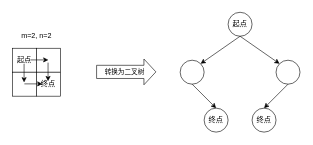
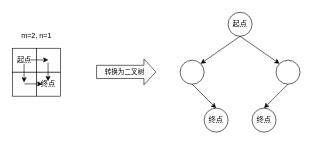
  <mxCell id="0" />
  <mxCell id="1" parent="0" />
  <mxCell id="2" value="起点" style="whiteSpace=wrap;html=1;aspect=fixed;" parent="1" vertex="1"><mxGeometry x="20" y="80" width="40" height="40" as="geometry" /></mxCell>
  <mxCell id="3" value="" style="whiteSpace=wrap;html=1;aspect=fixed;" parent="1" vertex="1"><mxGeometry x="60" y="80" width="40" height="40" as="geometry" /></mxCell>
  <mxCell id="4" value="" style="whiteSpace=wrap;html=1;aspect=fixed;" parent="1" vertex="1"><mxGeometry x="20" y="120" width="40" height="40" as="geometry" /></mxCell>
  <mxCell id="5" value="终点" style="whiteSpace=wrap;html=1;aspect=fixed;" parent="1" vertex="1"><mxGeometry x="60" y="120" width="40" height="40" as="geometry" /></mxCell>
  <mxCell id="6" value="" style="endArrow=classic;html=1;rounded=0;" parent="1" edge="1"><mxGeometry width="50" height="50" relative="1" as="geometry"><mxPoint x="50" y="99.5" as="sourcePoint" /><mxPoint x="80" y="99.5" as="targetPoint" /></mxGeometry></mxCell>
  <mxCell id="7" value="" style="endArrow=classic;html=1;rounded=0;" parent="1" edge="1"><mxGeometry width="50" height="50" relative="1" as="geometry"><mxPoint x="79.5" y="104" as="sourcePoint" /><mxPoint x="79.5" y="135" as="targetPoint" /></mxGeometry></mxCell>
  <mxCell id="8" value="" style="endArrow=classic;html=1;rounded=0;" parent="1" edge="1"><mxGeometry width="50" height="50" relative="1" as="geometry"><mxPoint x="39.5" y="106" as="sourcePoint" /><mxPoint x="39.5" y="137" as="targetPoint" /></mxGeometry></mxCell>
  <mxCell id="9" value="" style="endArrow=classic;html=1;rounded=0;" parent="1" edge="1"><mxGeometry width="50" height="50" relative="1" as="geometry"><mxPoint x="40" y="139.5" as="sourcePoint" /><mxPoint x="70" y="139.5" as="targetPoint" /></mxGeometry></mxCell>
- <mxCell id="10" value="m=2, n=2" style="text;html=1;align=center;verticalAlign=middle;resizable=0;points=[];autosize=1;strokeColor=none;fillColor=none;" parent="1" vertex="1"><mxGeometry x="25" y="45" width="70" height="30" as="geometry" /></mxCell>
+ <mxCell id="10" value="m=2, n=1" style="text;html=1;align=center;verticalAlign=middle;resizable=0;points=[];autosize=1;strokeColor=none;fillColor=none;" parent="1" vertex="1"><mxGeometry x="25" y="45" width="70" height="30" as="geometry" /></mxCell>
  <mxCell id="11" value="起点" style="ellipse;whiteSpace=wrap;html=1;aspect=fixed;" parent="1" vertex="1"><mxGeometry x="380" y="20" width="40" height="40" as="geometry" /></mxCell>
  <mxCell id="12" value="" style="ellipse;whiteSpace=wrap;html=1;aspect=fixed;" parent="1" vertex="1"><mxGeometry x="300" y="100" width="40" height="40" as="geometry" /></mxCell>
  <mxCell id="13" value="" style="ellipse;whiteSpace=wrap;html=1;aspect=fixed;" parent="1" vertex="1"><mxGeometry x="460" y="100" width="40" height="40" as="geometry" /></mxCell>
  <mxCell id="14" value="终点" style="ellipse;whiteSpace=wrap;html=1;aspect=fixed;" parent="1" vertex="1"><mxGeometry x="420" y="180" width="40" height="40" as="geometry" /></mxCell>
  <mxCell id="15" value="终点" style="ellipse;whiteSpace=wrap;html=1;aspect=fixed;" parent="1" vertex="1"><mxGeometry x="340" y="180" width="40" height="40" as="geometry" /></mxCell>
  <mxCell id="16" value="" style="endArrow=classic;html=1;rounded=0;exitX=0.5;exitY=1;exitDx=0;exitDy=0;entryX=1;entryY=0;entryDx=0;entryDy=0;" parent="1" source="11" target="12" edge="1"><mxGeometry width="50" height="50" relative="1" as="geometry"><mxPoint x="70" y="260" as="sourcePoint" /><mxPoint x="120" y="210" as="targetPoint" /></mxGeometry></mxCell>
  <mxCell id="17" value="" style="endArrow=classic;html=1;rounded=0;exitX=0.5;exitY=1;exitDx=0;exitDy=0;entryX=0;entryY=0;entryDx=0;entryDy=0;" parent="1" source="11" target="13" edge="1"><mxGeometry width="50" height="50" relative="1" as="geometry"><mxPoint x="396" y="64" as="sourcePoint" /><mxPoint x="344" y="116" as="targetPoint" /></mxGeometry></mxCell>
  <mxCell id="18" value="" style="endArrow=classic;html=1;rounded=0;exitX=0.5;exitY=1;exitDx=0;exitDy=0;entryX=0.5;entryY=0;entryDx=0;entryDy=0;" parent="1" source="12" target="15" edge="1"><mxGeometry width="50" height="50" relative="1" as="geometry"><mxPoint x="410" y="70" as="sourcePoint" /><mxPoint x="344" y="116" as="targetPoint" /></mxGeometry></mxCell>
  <mxCell id="19" value="" style="endArrow=classic;html=1;rounded=0;exitX=0.5;exitY=1;exitDx=0;exitDy=0;entryX=0.5;entryY=0;entryDx=0;entryDy=0;" parent="1" source="13" target="14" edge="1"><mxGeometry width="50" height="50" relative="1" as="geometry"><mxPoint x="330" y="150" as="sourcePoint" /><mxPoint x="356" y="196" as="targetPoint" /></mxGeometry></mxCell>
  <mxCell id="20" value="" style="shape=flexArrow;endArrow=classic;html=1;rounded=0;width=22;endSize=6.33;" parent="1" edge="1"><mxGeometry width="50" height="50" relative="1" as="geometry"><mxPoint x="160" y="119.5" as="sourcePoint" /><mxPoint x="260" y="119.5" as="targetPoint" /></mxGeometry></mxCell>
  <mxCell id="21" value="转换为二叉树" style="edgeLabel;html=1;align=center;verticalAlign=middle;resizable=0;points=[];" parent="20" vertex="1" connectable="0"><mxGeometry x="-0.08" y="-1" relative="1" as="geometry"><mxPoint y="-1" as="offset" /></mxGeometry></mxCell>
